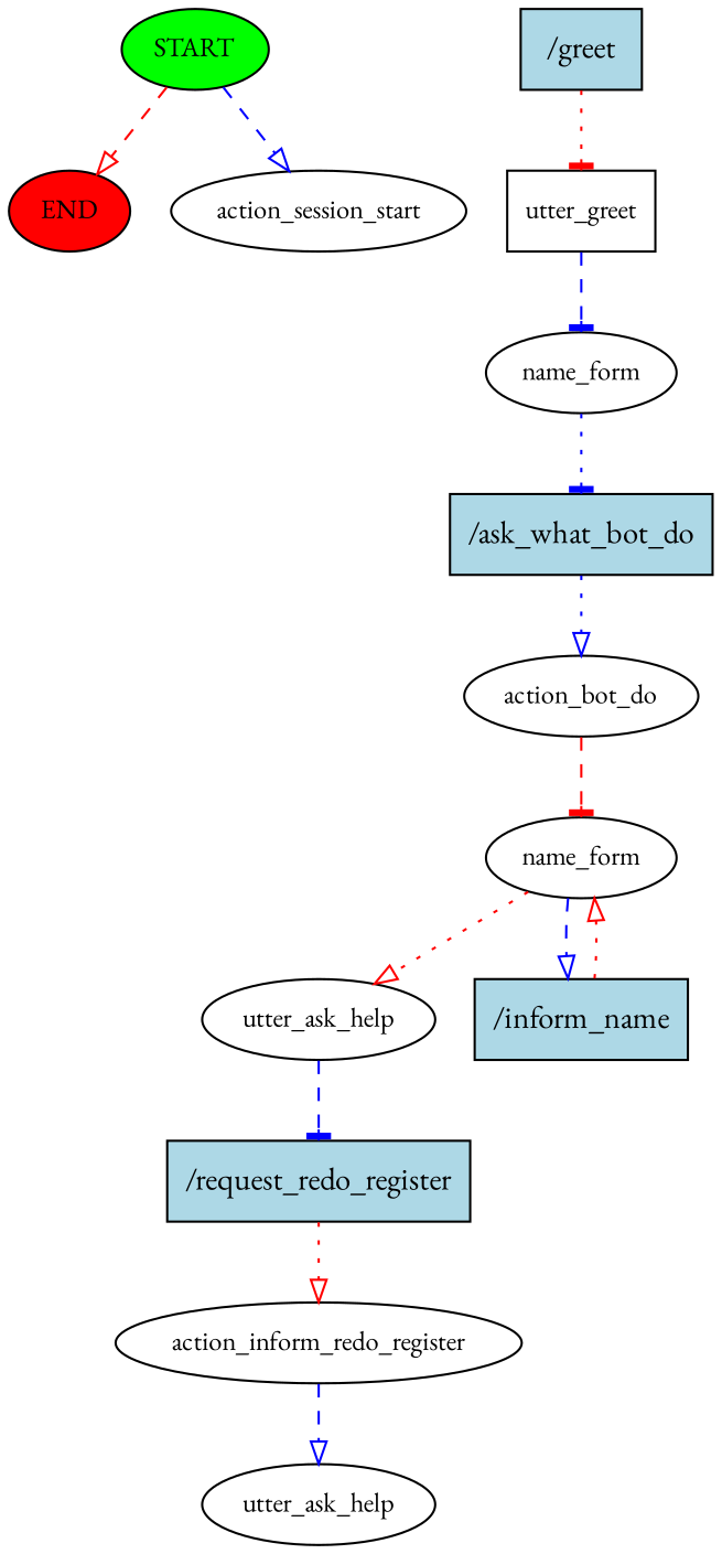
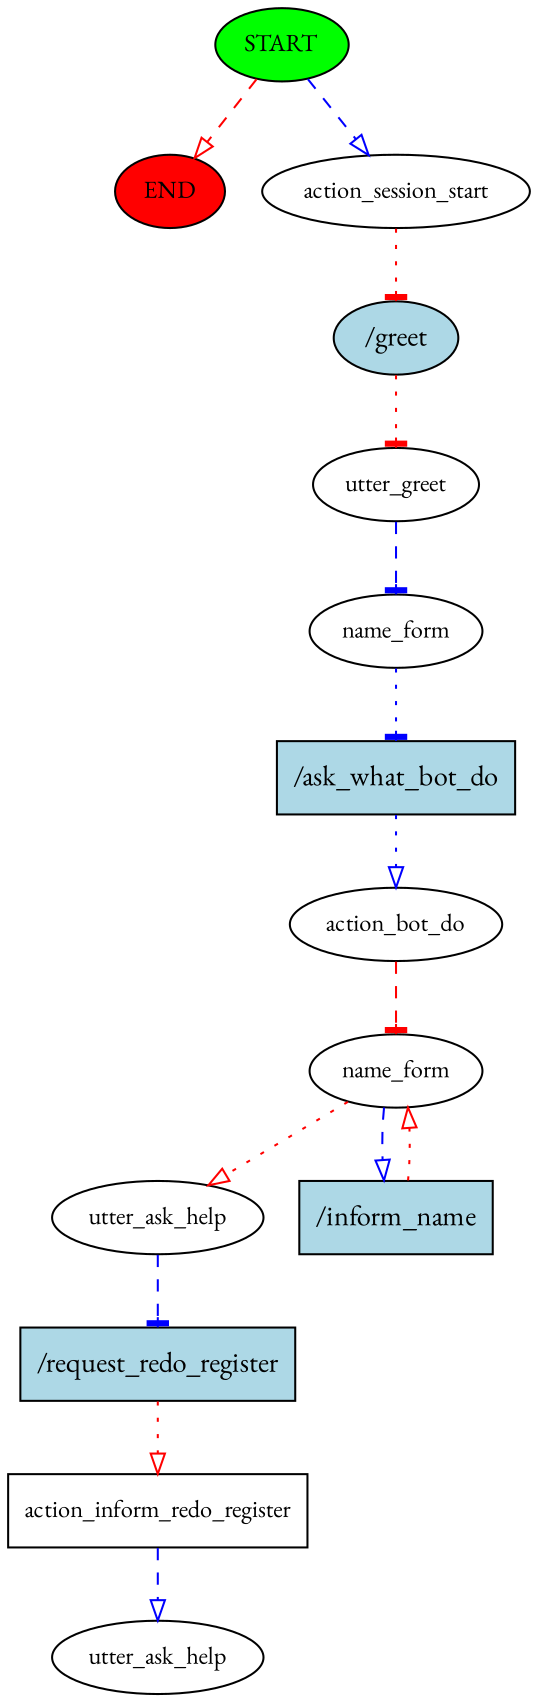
  digraph {
    fontname="EB Garamond"
    node [fontname="EB Garamond" fontsize=12]
    edge [arrowhead=onormal color=red fontname="EB Garamond" style=dashed]
    n1 [fillcolor=green label=START style=filled]
    n2 [fillcolor=red label=END style=filled]
    n3 [label=action_session_start]
-   n4 [fillcolor=lightblue label="/greet" shape=rect style=filled fontsize=""]
-   n5 [label=utter_greet shape=box]
+   n4 [fillcolor=lightblue label="/greet" shape=ellipse style=filled fontsize=""]
+   n5 [label=utter_greet]
    n6 [label=name_form]
    n7 [fillcolor=lightblue label="/ask_what_bot_do" shape=rect style=filled fontsize=""]
    n8 [label=action_bot_do]
    n9 [label=name_form]
    n10 [label=utter_ask_help]
    n11 [fillcolor=lightblue label="/inform_name" shape=rect style=filled fontsize=""]
    n12 [fillcolor=lightblue label="/request_redo_register" shape=rect style=filled fontsize=""]
-   n13 [label=action_inform_redo_register]
+   n13 [label=action_inform_redo_register shape=box]
    n14 [label=utter_ask_help]
    n1 -> n2
    n1 -> n3 [color=blue]
+   n3 -> n4 [arrowhead=tee style=dotted]
    n4 -> n5 [arrowhead=tee style=dotted]
    n5 -> n6 [arrowhead=tee color=blue]
    n6 -> n7 [arrowhead=tee color=blue style=dotted]
    n7 -> n8 [color=blue style=dotted]
    n8 -> n9 [arrowhead=tee]
    n9 -> n10 [style=dotted]
    n9 -> n11 [color=blue]
    n10 -> n12 [arrowhead=tee color=blue]
    n11 -> n9 [style=dotted]
    n12 -> n13 [style=dotted]
    n13 -> n14 [color=blue]
  }
